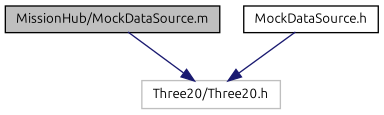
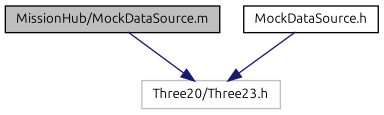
  digraph {
    fontname=Ubuntu
    node [color=black fillcolor=white fontname=Ubuntu fontsize=10 shape=record style=filled]
    edge [color=midnightblue fontname=Ubuntu fontsize=10 labelfontname=Helvetica labelfontsize=10 style=solid]
    n1 [fillcolor=grey75 fontcolor=black height=0.2 label="MissionHub/MockDataSource.m" width=0.4]
-   n2 [color=grey75 height=0.2 label="Three20/Three20.h" width=0.4]
+   n2 [color=grey75 height=0.2 label="Three20/Three23.h" width=0.4]
    n3 [height=0.2 label="MockDataSource.h" width=0.4]
    n1 -> n2
    n3 -> n2
  }
